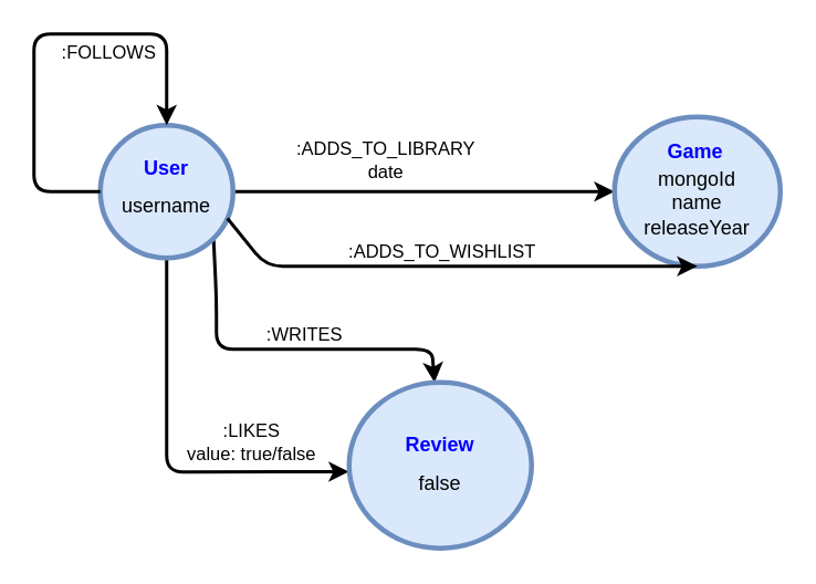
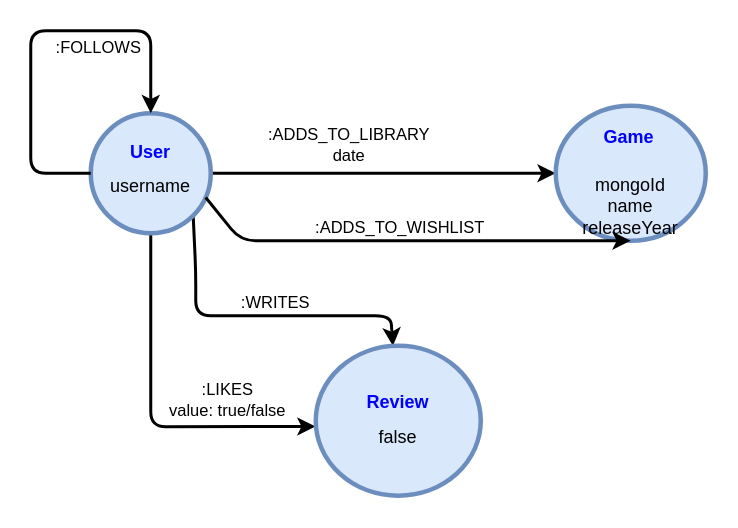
  <mxCell id="0" />
  <mxCell id="1" parent="0" />
  <mxCell id="2" style="edgeStyle=none;html=1;exitX=1;exitY=0.5;exitDx=0;exitDy=0;strokeWidth=2;" parent="1" source="8" target="9" edge="1"><mxGeometry relative="1" as="geometry" /></mxCell>
  <mxCell id="3" value=":ADDS_TO_LIBRARY&lt;br&gt;date" style="edgeLabel;html=1;align=center;verticalAlign=middle;resizable=0;points=[];" parent="2" vertex="1" connectable="0"><mxGeometry x="-0.078" relative="1" as="geometry"><mxPoint x="-15" y="-20" as="offset" /></mxGeometry></mxCell>
  <mxCell id="4" style="edgeStyle=none;html=1;exitX=0.5;exitY=1;exitDx=0;exitDy=0;entryX=-0.001;entryY=0.538;entryDx=0;entryDy=0;strokeWidth=2;entryPerimeter=0;" parent="1" source="8" target="10" edge="1"><mxGeometry relative="1" as="geometry"><Array as="points"><mxPoint x="100" y="284" /></Array></mxGeometry></mxCell>
  <mxCell id="5" value=":LIKES&lt;br&gt;value: true/false" style="edgeLabel;html=1;align=center;verticalAlign=middle;resizable=0;points=[];" parent="4" vertex="1" connectable="0"><mxGeometry x="-0.316" y="2" relative="1" as="geometry"><mxPoint x="48" y="28" as="offset" /></mxGeometry></mxCell>
  <mxCell id="6" style="edgeStyle=none;html=1;exitX=1;exitY=1;exitDx=0;exitDy=0;strokeWidth=2;" parent="1" source="8" target="10" edge="1"><mxGeometry relative="1" as="geometry"><Array as="points"><mxPoint x="130" y="180" /><mxPoint x="130" y="210" /><mxPoint x="260" y="210" /></Array></mxGeometry></mxCell>
  <mxCell id="7" value=":WRITES" style="edgeLabel;html=1;align=center;verticalAlign=middle;resizable=0;points=[];" parent="6" vertex="1" connectable="0"><mxGeometry x="-0.231" y="-2" relative="1" as="geometry"><mxPoint x="36" y="-12" as="offset" /></mxGeometry></mxCell>
  <mxCell id="8" value="" style="ellipse;whiteSpace=wrap;html=1;fillColor=#dae8fc;strokeColor=#6c8ebf;strokeWidth=3;" parent="1" vertex="1"><mxGeometry x="60" y="75" width="80" height="80" as="geometry" /></mxCell>
  <mxCell id="9" value="" style="ellipse;whiteSpace=wrap;html=1;fillColor=#dae8fc;strokeColor=#6c8ebf;strokeWidth=3;" parent="1" vertex="1"><mxGeometry x="370" y="70" width="100" height="90" as="geometry" /></mxCell>
  <mxCell id="10" value="" style="ellipse;whiteSpace=wrap;html=1;fillColor=#dae8fc;strokeColor=#6c8ebf;strokeWidth=3;" parent="1" vertex="1"><mxGeometry x="210" y="230" width="110" height="100" as="geometry" /></mxCell>
  <mxCell id="11" style="edgeStyle=none;html=1;exitX=0;exitY=0.5;exitDx=0;exitDy=0;entryX=0.5;entryY=0;entryDx=0;entryDy=0;strokeWidth=2;" parent="1" source="8" target="8" edge="1"><mxGeometry relative="1" as="geometry"><Array as="points"><mxPoint x="20" y="115" /><mxPoint x="20" y="20" /><mxPoint x="100" y="20" /></Array></mxGeometry></mxCell>
  <mxCell id="12" value=":FOLLOWS" style="edgeLabel;html=1;align=center;verticalAlign=middle;resizable=0;points=[];" parent="11" vertex="1" connectable="0"><mxGeometry x="0.22" relative="1" as="geometry"><mxPoint x="14" y="10" as="offset" /></mxGeometry></mxCell>
  <mxCell id="13" value="username" style="text;html=1;strokeColor=none;fillColor=none;align=center;verticalAlign=middle;whiteSpace=wrap;rounded=0;" parent="1" vertex="1"><mxGeometry x="70" y="109" width="60" height="30" as="geometry" /></mxCell>
  <mxCell id="14" value="&lt;b&gt;&lt;font color=&quot;#0000ff&quot;&gt;User&lt;/font&gt;&lt;/b&gt;" style="text;html=1;strokeColor=none;fillColor=none;align=center;verticalAlign=middle;whiteSpace=wrap;rounded=0;" parent="1" vertex="1"><mxGeometry x="70" y="86" width="60" height="30" as="geometry" /></mxCell>
  <mxCell id="15" value="&lt;b&gt;&lt;font color=&quot;#0000ff&quot;&gt;Review&lt;/font&gt;&lt;/b&gt;" style="text;html=1;strokeColor=none;fillColor=none;align=center;verticalAlign=middle;whiteSpace=wrap;rounded=0;" parent="1" vertex="1"><mxGeometry x="235" y="253" width="60" height="30" as="geometry" /></mxCell>
  <mxCell id="16" value="&lt;font style=&quot;&quot;&gt;false&lt;br&gt;&lt;/font&gt;" style="text;html=1;strokeColor=none;fillColor=none;align=center;verticalAlign=middle;whiteSpace=wrap;rounded=0;" parent="1" vertex="1"><mxGeometry x="205" y="271" width="120" height="40" as="geometry" /></mxCell>
- <mxCell id="17" value="mongoId&lt;br&gt;name&lt;br&gt;releaseYear" style="text;html=1;strokeColor=none;fillColor=none;align=center;verticalAlign=middle;whiteSpace=wrap;rounded=0;" parent="1" vertex="1"><mxGeometry x="390" y="107" width="60" height="30" as="geometry" /></mxCell>
+ <mxCell id="17" value="mongoId&lt;br&gt;name&lt;br&gt;releaseYear" style="text;html=1;strokeColor=none;fillColor=none;align=center;verticalAlign=middle;whiteSpace=wrap;rounded=0;" parent="1" vertex="1"><mxGeometry x="390" y="122" width="60" height="30" as="geometry" /></mxCell>
  <mxCell id="18" value="&lt;b&gt;&lt;font color=&quot;#0000ff&quot;&gt;Game&lt;/font&gt;&lt;/b&gt;" style="text;html=1;strokeColor=none;fillColor=none;align=center;verticalAlign=middle;whiteSpace=wrap;rounded=0;" parent="1" vertex="1"><mxGeometry x="389" y="76" width="60" height="30" as="geometry" /></mxCell>
  <mxCell id="19" style="edgeStyle=none;html=1;exitX=0.958;exitY=0.702;exitDx=0;exitDy=0;strokeWidth=2;fontStyle=1;exitPerimeter=0;entryX=0.5;entryY=1;entryDx=0;entryDy=0;" edge="1" parent="1" source="8" target="9"><mxGeometry relative="1" as="geometry"><mxPoint x="160" y="180" as="sourcePoint" /><mxPoint x="390" y="180" as="targetPoint" /><Array as="points"><mxPoint x="160" y="160" /></Array></mxGeometry></mxCell>
  <mxCell id="20" value=":ADDS_TO_WISHLIST" style="edgeLabel;html=1;align=center;verticalAlign=middle;resizable=0;points=[];" vertex="1" connectable="0" parent="19"><mxGeometry x="-0.078" relative="1" as="geometry"><mxPoint x="6" y="-10" as="offset" /></mxGeometry></mxCell>
